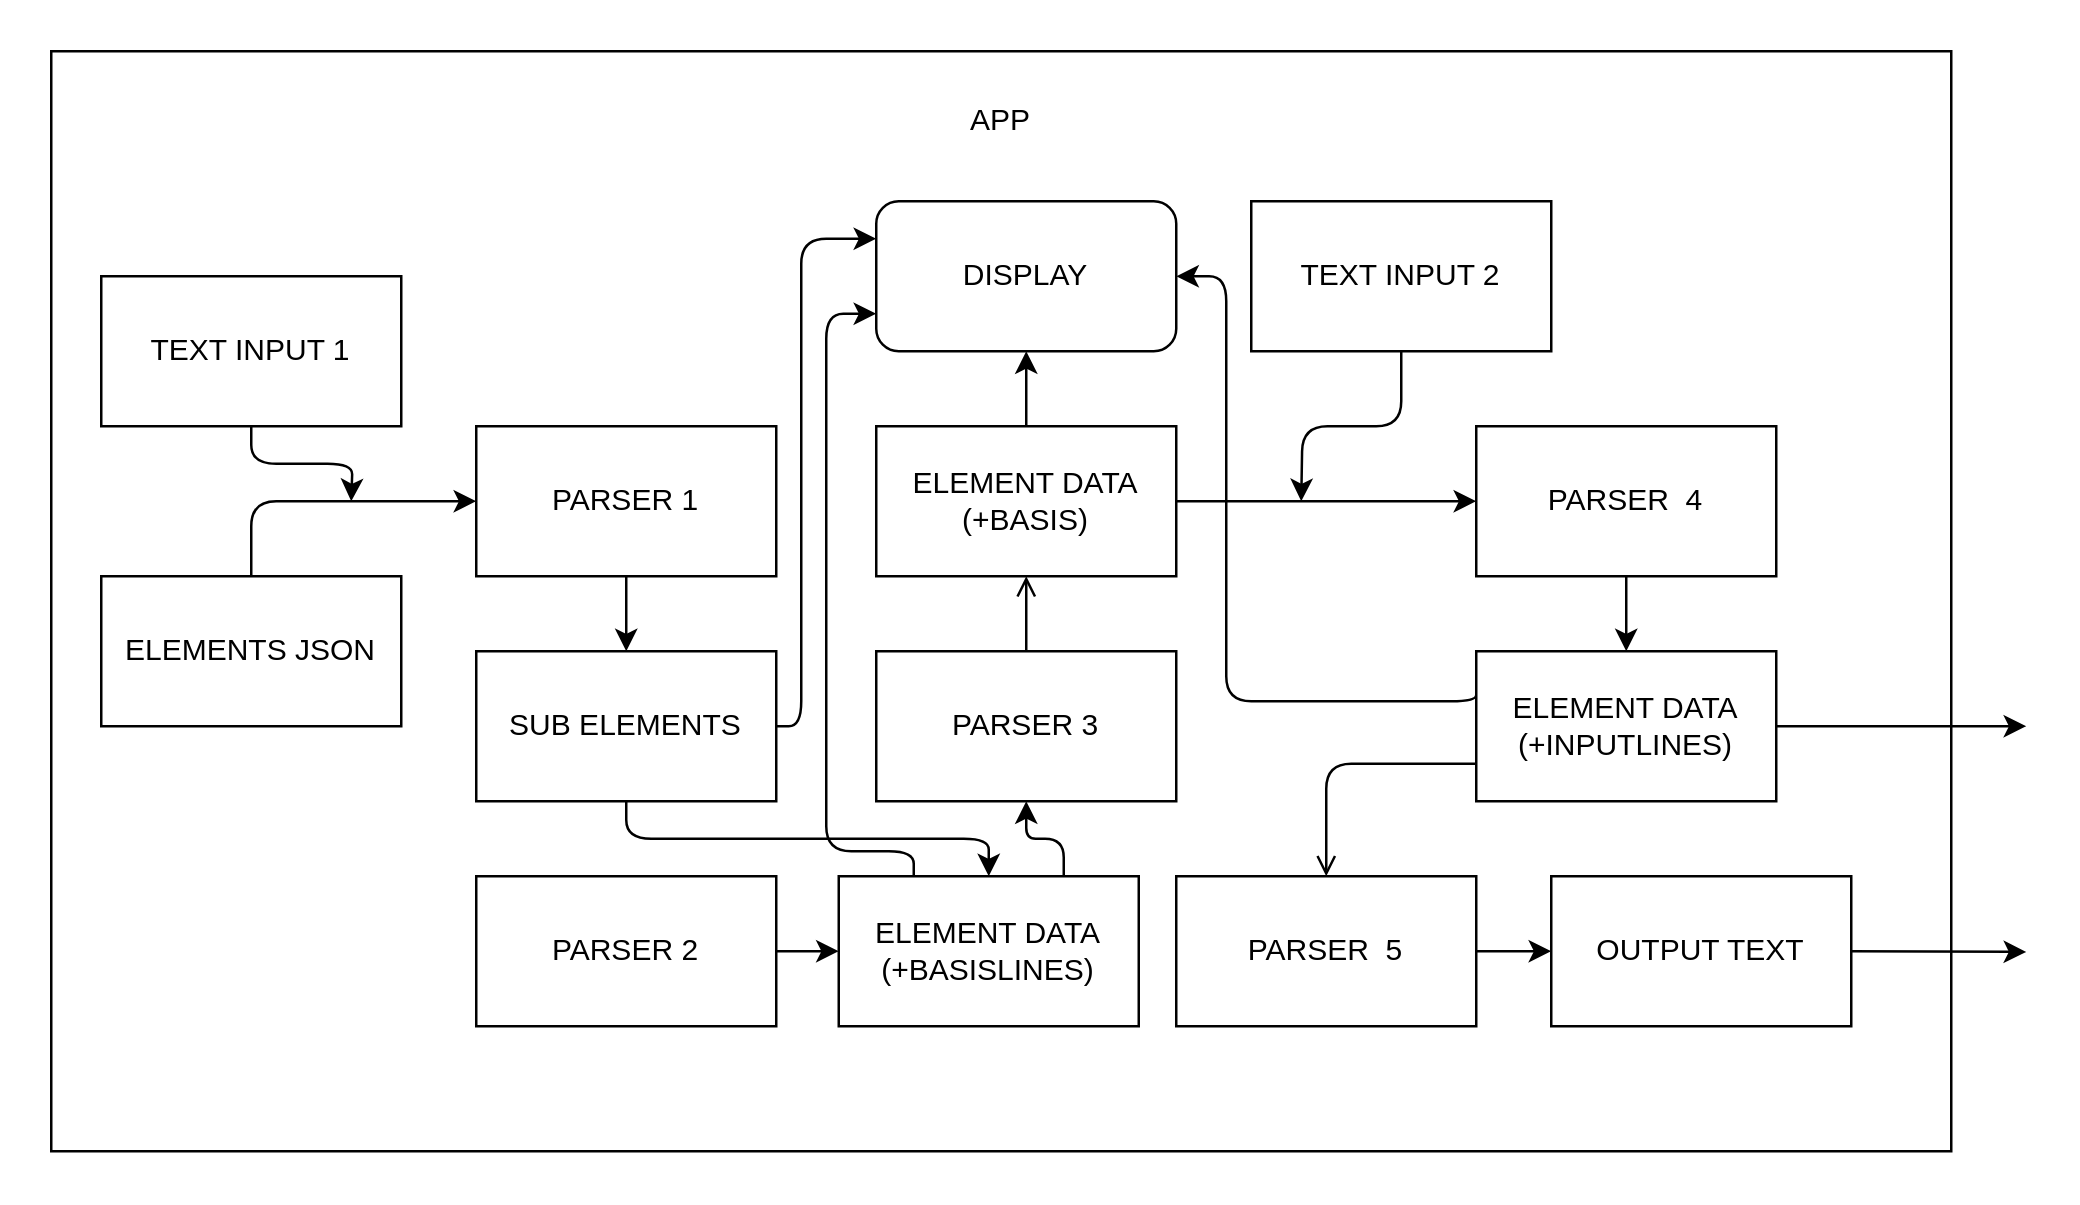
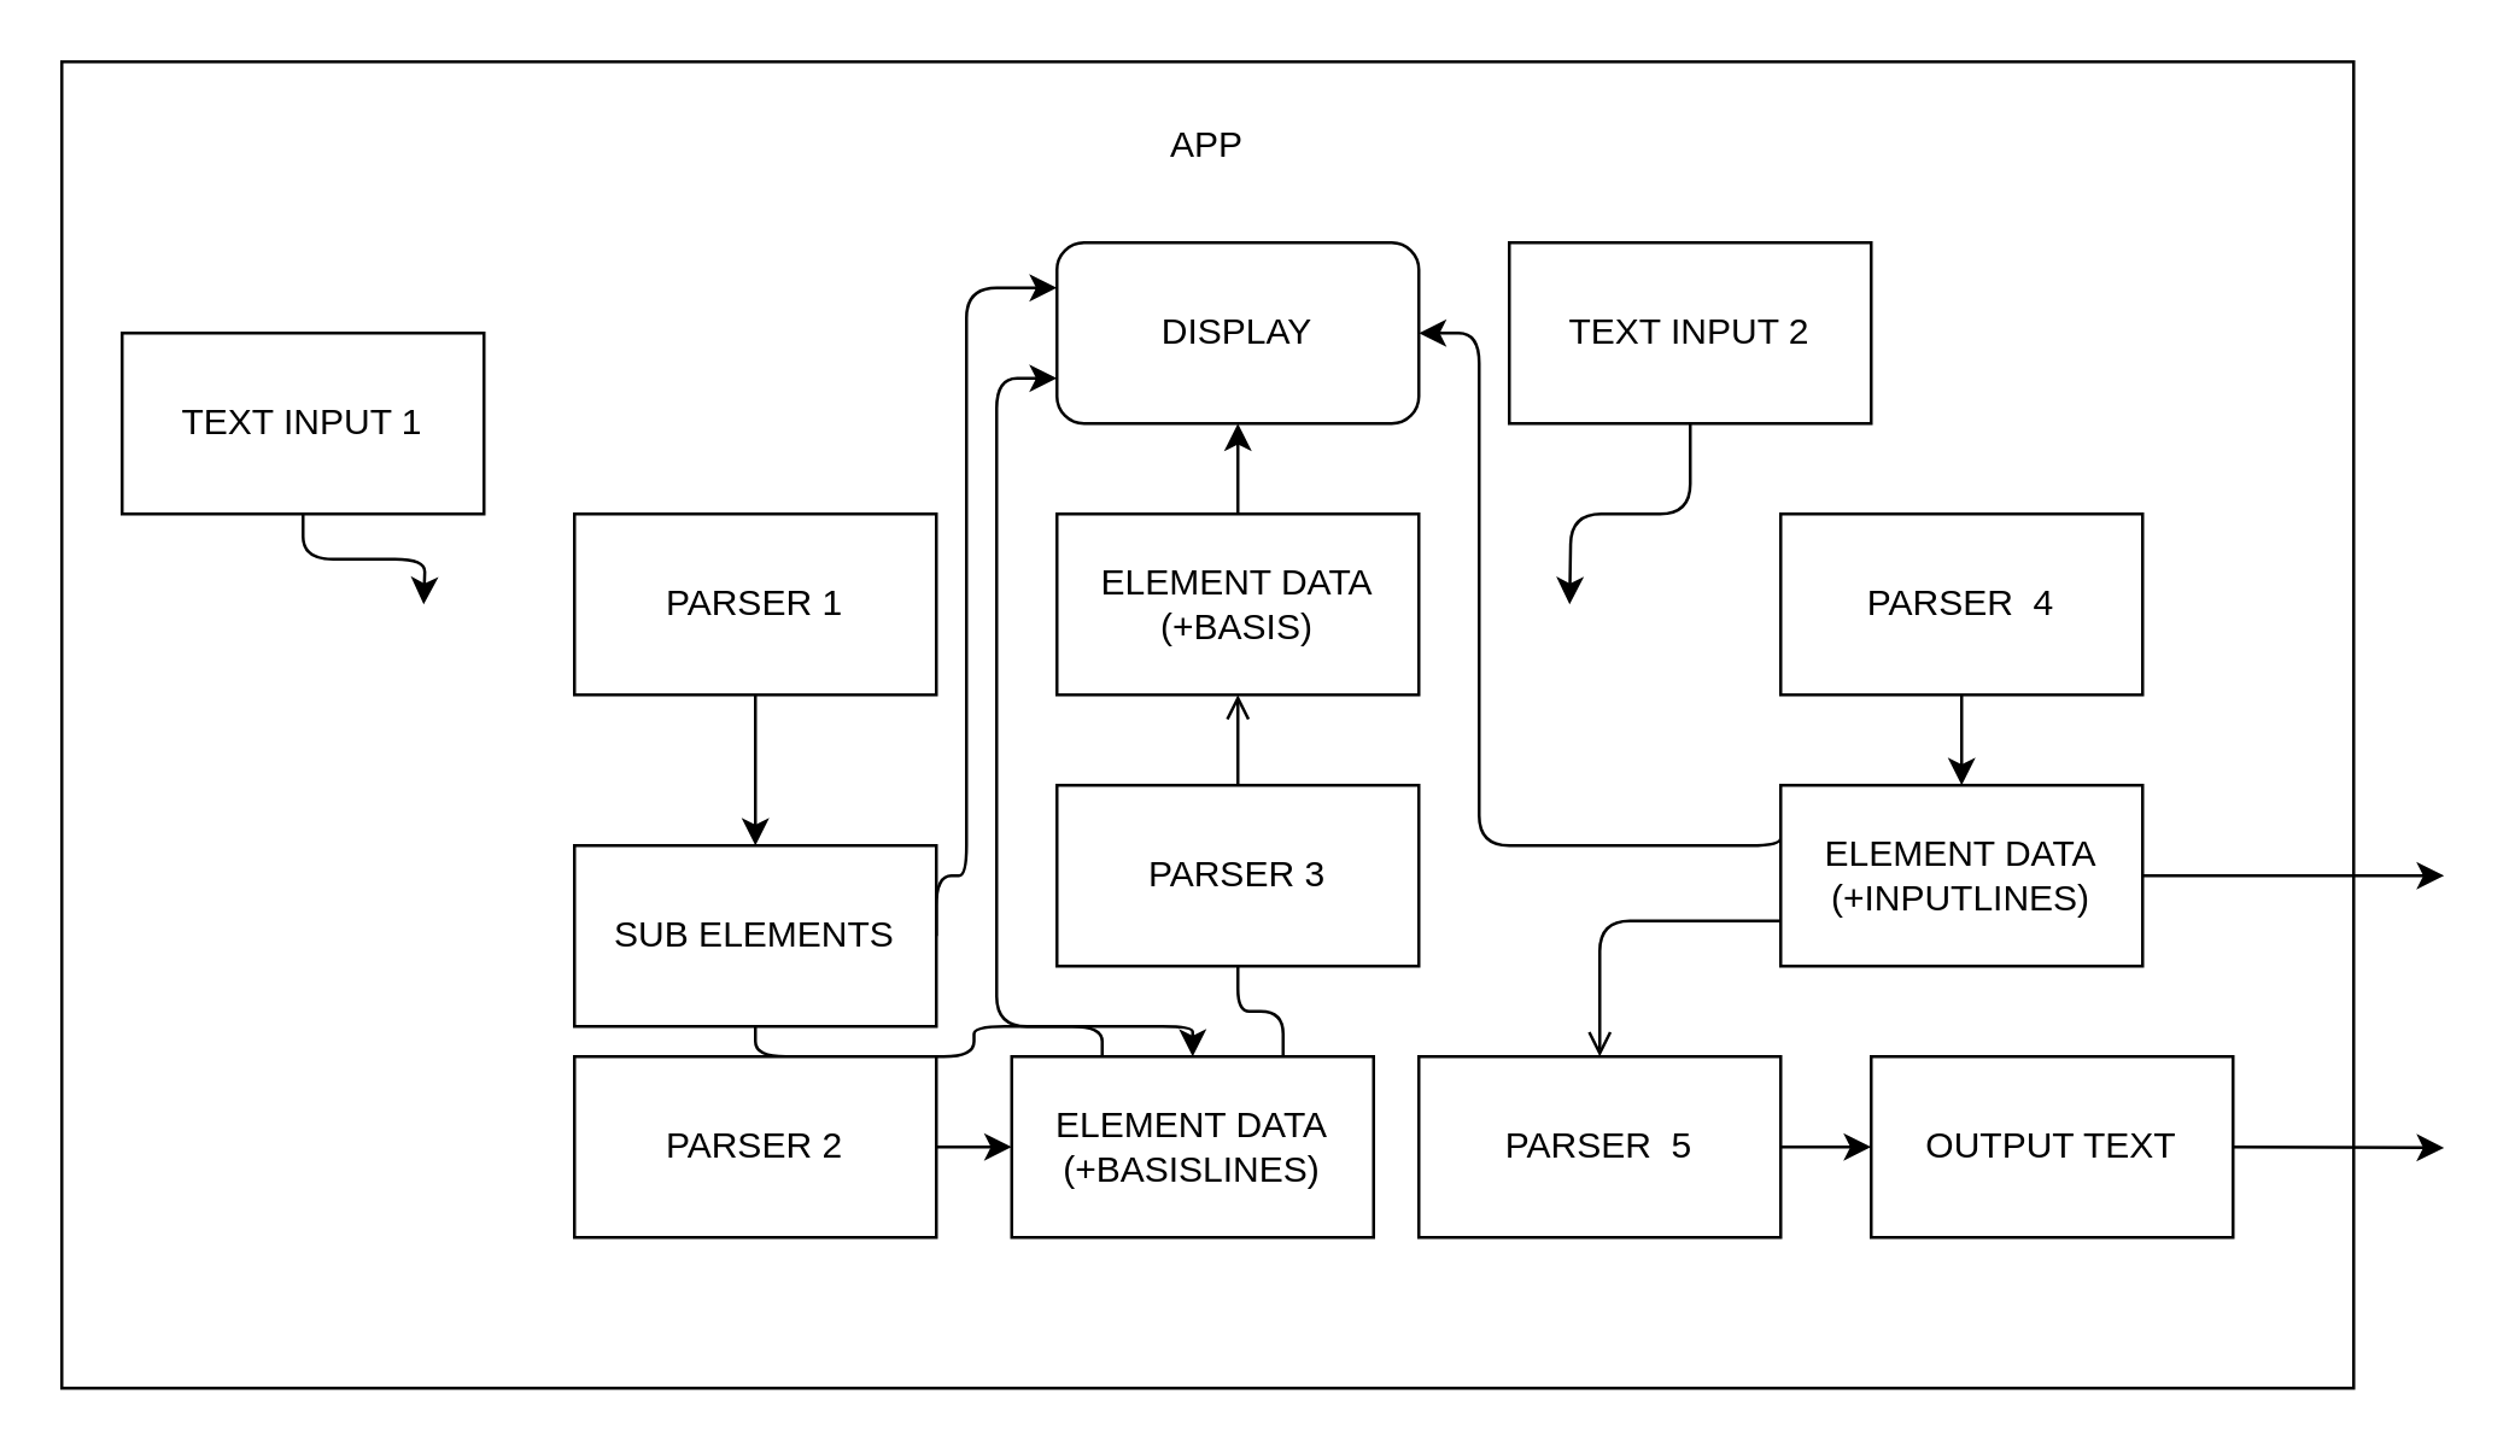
  <mxCell id="0" />
  <mxCell id="1" parent="0" />
  <mxCell id="2" value="&lt;br&gt;APP" style="whiteSpace=wrap;html=1;verticalAlign=top;" parent="1" vertex="1"><mxGeometry x="20" y="20" width="760" height="440" as="geometry" /></mxCell>
  <mxCell id="3" style="edgeStyle=orthogonalEdgeStyle;html=1;exitX=0.5;exitY=1;exitDx=0;exitDy=0;" parent="1" source="4" edge="1"><mxGeometry relative="1" as="geometry"><mxPoint x="140" y="200" as="targetPoint" /></mxGeometry></mxCell>
  <mxCell id="4" value="TEXT INPUT 1" style="whiteSpace=wrap;html=1;" parent="1" vertex="1"><mxGeometry x="40" y="110" width="120" height="60" as="geometry" /></mxCell>
- <mxCell id="5" style="edgeStyle=orthogonalEdgeStyle;html=1;exitX=0.5;exitY=0;exitDx=0;exitDy=0;" parent="1" source="6" target="8" edge="1"><mxGeometry relative="1" as="geometry" /></mxCell>
- <mxCell id="6" value="ELEMENTS JSON" style="whiteSpace=wrap;html=1;" parent="1" vertex="1"><mxGeometry x="40" y="230" width="120" height="60" as="geometry" /></mxCell>
  <mxCell id="7" style="edgeStyle=orthogonalEdgeStyle;html=1;exitX=0.5;exitY=1;exitDx=0;exitDy=0;entryX=0.5;entryY=0;entryDx=0;entryDy=0;" parent="1" source="8" target="32" edge="1"><mxGeometry relative="1" as="geometry" /></mxCell>
  <mxCell id="8" value="PARSER 1" style="whiteSpace=wrap;html=1;" parent="1" vertex="1"><mxGeometry x="190" y="170" width="120" height="60" as="geometry" /></mxCell>
  <mxCell id="9" style="edgeStyle=orthogonalEdgeStyle;html=1;exitX=0.5;exitY=0;exitDx=0;exitDy=0;entryX=0.5;entryY=1;entryDx=0;entryDy=0;" parent="1" source="11" target="12" edge="1"><mxGeometry relative="1" as="geometry" /></mxCell>
- <mxCell id="10" style="edgeStyle=orthogonalEdgeStyle;html=1;exitX=1;exitY=0.5;exitDx=0;exitDy=0;entryX=0;entryY=0.5;entryDx=0;entryDy=0;" parent="1" source="11" target="16" edge="1"><mxGeometry relative="1" as="geometry" /></mxCell>
  <mxCell id="11" value="ELEMENT DATA&lt;br&gt;(+BASIS)" style="whiteSpace=wrap;html=1;" parent="1" vertex="1"><mxGeometry x="350" y="170" width="120" height="60" as="geometry" /></mxCell>
  <mxCell id="12" value="DISPLAY" style="whiteSpace=wrap;html=1;rounded=1;" parent="1" vertex="1"><mxGeometry x="350" y="80" width="120" height="60" as="geometry" /></mxCell>
  <mxCell id="13" style="edgeStyle=orthogonalEdgeStyle;html=1;exitX=0.5;exitY=1;exitDx=0;exitDy=0;" parent="1" source="14" edge="1"><mxGeometry relative="1" as="geometry"><mxPoint x="520" y="200" as="targetPoint" /></mxGeometry></mxCell>
  <mxCell id="14" value="TEXT INPUT 2" style="whiteSpace=wrap;html=1;" parent="1" vertex="1"><mxGeometry x="500" y="80" width="120" height="60" as="geometry" /></mxCell>
  <mxCell id="15" style="edgeStyle=orthogonalEdgeStyle;html=1;exitX=0.5;exitY=1;exitDx=0;exitDy=0;entryX=0.5;entryY=0;entryDx=0;entryDy=0;" parent="1" source="16" target="27" edge="1"><mxGeometry relative="1" as="geometry" /></mxCell>
  <mxCell id="16" value="PARSER&amp;nbsp; 4" style="whiteSpace=wrap;html=1;" parent="1" vertex="1"><mxGeometry x="590" y="170" width="120" height="60" as="geometry" /></mxCell>
  <mxCell id="17" style="edgeStyle=none;html=1;exitX=1;exitY=0.5;exitDx=0;exitDy=0;" parent="1" source="18" edge="1"><mxGeometry relative="1" as="geometry"><mxPoint x="810" y="380.263" as="targetPoint" /></mxGeometry></mxCell>
  <mxCell id="18" value="OUTPUT TEXT" style="whiteSpace=wrap;html=1;" parent="1" vertex="1"><mxGeometry x="620" y="350" width="120" height="60" as="geometry" /></mxCell>
  <mxCell id="19" style="edgeStyle=orthogonalEdgeStyle;html=1;exitX=0.5;exitY=0;exitDx=0;exitDy=0;entryX=0.5;entryY=1;entryDx=0;entryDy=0;endArrow=open;" parent="1" source="20" target="11" edge="1"><mxGeometry relative="1" as="geometry" /></mxCell>
  <mxCell id="20" value="PARSER 3" style="whiteSpace=wrap;html=1;" parent="1" vertex="1"><mxGeometry x="350" y="260" width="120" height="60" as="geometry" /></mxCell>
  <mxCell id="21" style="edgeStyle=orthogonalEdgeStyle;html=1;exitX=0.25;exitY=0;exitDx=0;exitDy=0;entryX=0;entryY=0.75;entryDx=0;entryDy=0;" parent="1" source="23" target="12" edge="1"><mxGeometry relative="1" as="geometry"><Array as="points"><mxPoint x="365" y="340" /><mxPoint x="330" y="340" /><mxPoint x="330" y="125" /></Array></mxGeometry></mxCell>
- <mxCell id="22" style="edgeStyle=orthogonalEdgeStyle;html=1;exitX=0.75;exitY=0;exitDx=0;exitDy=0;entryX=0.5;entryY=1;entryDx=0;entryDy=0;" parent="1" source="23" target="20" edge="1"><mxGeometry relative="1" as="geometry" /></mxCell>
+ <mxCell id="22" style="edgeStyle=orthogonalEdgeStyle;html=1;exitX=0.75;exitY=0;exitDx=0;exitDy=0;entryX=0.5;entryY=1;entryDx=0;entryDy=0;endArrow=none;" parent="1" source="23" target="20" edge="1"><mxGeometry relative="1" as="geometry" /></mxCell>
  <mxCell id="23" value="ELEMENT DATA&lt;br&gt;(+BASISLINES)" style="whiteSpace=wrap;html=1;" parent="1" vertex="1"><mxGeometry x="335" y="350" width="120" height="60" as="geometry" /></mxCell>
  <mxCell id="24" style="edgeStyle=orthogonalEdgeStyle;html=1;exitX=0;exitY=0.25;exitDx=0;exitDy=0;entryX=1;entryY=0.5;entryDx=0;entryDy=0;" parent="1" source="27" target="12" edge="1"><mxGeometry relative="1" as="geometry"><Array as="points"><mxPoint x="590" y="280" /><mxPoint x="490" y="280" /><mxPoint x="490" y="110" /></Array></mxGeometry></mxCell>
  <mxCell id="25" style="edgeStyle=orthogonalEdgeStyle;html=1;exitX=0;exitY=0.75;exitDx=0;exitDy=0;entryX=0.5;entryY=0;entryDx=0;entryDy=0;endArrow=open;" parent="1" source="27" target="29" edge="1"><mxGeometry relative="1" as="geometry" /></mxCell>
  <mxCell id="26" style="edgeStyle=orthogonalEdgeStyle;html=1;exitX=1;exitY=0.5;exitDx=0;exitDy=0;" parent="1" source="27" edge="1"><mxGeometry relative="1" as="geometry"><mxPoint x="810" y="290" as="targetPoint" /></mxGeometry></mxCell>
  <mxCell id="27" value="ELEMENT DATA&lt;br&gt;(+INPUTLINES)" style="whiteSpace=wrap;html=1;" parent="1" vertex="1"><mxGeometry x="590" y="260" width="120" height="60" as="geometry" /></mxCell>
  <mxCell id="28" style="edgeStyle=orthogonalEdgeStyle;html=1;exitX=1;exitY=0.5;exitDx=0;exitDy=0;entryX=0;entryY=0.5;entryDx=0;entryDy=0;" parent="1" source="29" target="18" edge="1"><mxGeometry relative="1" as="geometry" /></mxCell>
  <mxCell id="29" value="PARSER&amp;nbsp; 5" style="whiteSpace=wrap;html=1;" parent="1" vertex="1"><mxGeometry x="470" y="350" width="120" height="60" as="geometry" /></mxCell>
  <mxCell id="30" style="edgeStyle=orthogonalEdgeStyle;html=1;exitX=0.5;exitY=1;exitDx=0;exitDy=0;" parent="1" source="32" target="23" edge="1"><mxGeometry relative="1" as="geometry" /></mxCell>
  <mxCell id="31" style="edgeStyle=orthogonalEdgeStyle;html=1;exitX=1;exitY=0.5;exitDx=0;exitDy=0;entryX=0;entryY=0.25;entryDx=0;entryDy=0;" edge="1" parent="1" source="32" target="12"><mxGeometry relative="1" as="geometry"><Array as="points"><mxPoint x="320" y="290" /><mxPoint x="320" y="95" /></Array></mxGeometry></mxCell>
- <mxCell id="32" value="SUB ELEMENTS" style="whiteSpace=wrap;html=1;" parent="1" vertex="1"><mxGeometry x="190" y="260" width="120" height="60" as="geometry" /></mxCell>
+ <mxCell id="32" value="SUB ELEMENTS" style="whiteSpace=wrap;html=1;" parent="1" vertex="1"><mxGeometry x="190" y="280" width="120" height="60" as="geometry" /></mxCell>
  <mxCell id="33" style="edgeStyle=orthogonalEdgeStyle;html=1;exitX=1;exitY=0.5;exitDx=0;exitDy=0;entryX=0;entryY=0.5;entryDx=0;entryDy=0;" parent="1" source="34" target="23" edge="1"><mxGeometry relative="1" as="geometry" /></mxCell>
  <mxCell id="34" value="PARSER 2" style="whiteSpace=wrap;html=1;" parent="1" vertex="1"><mxGeometry x="190" y="350" width="120" height="60" as="geometry" /></mxCell>
